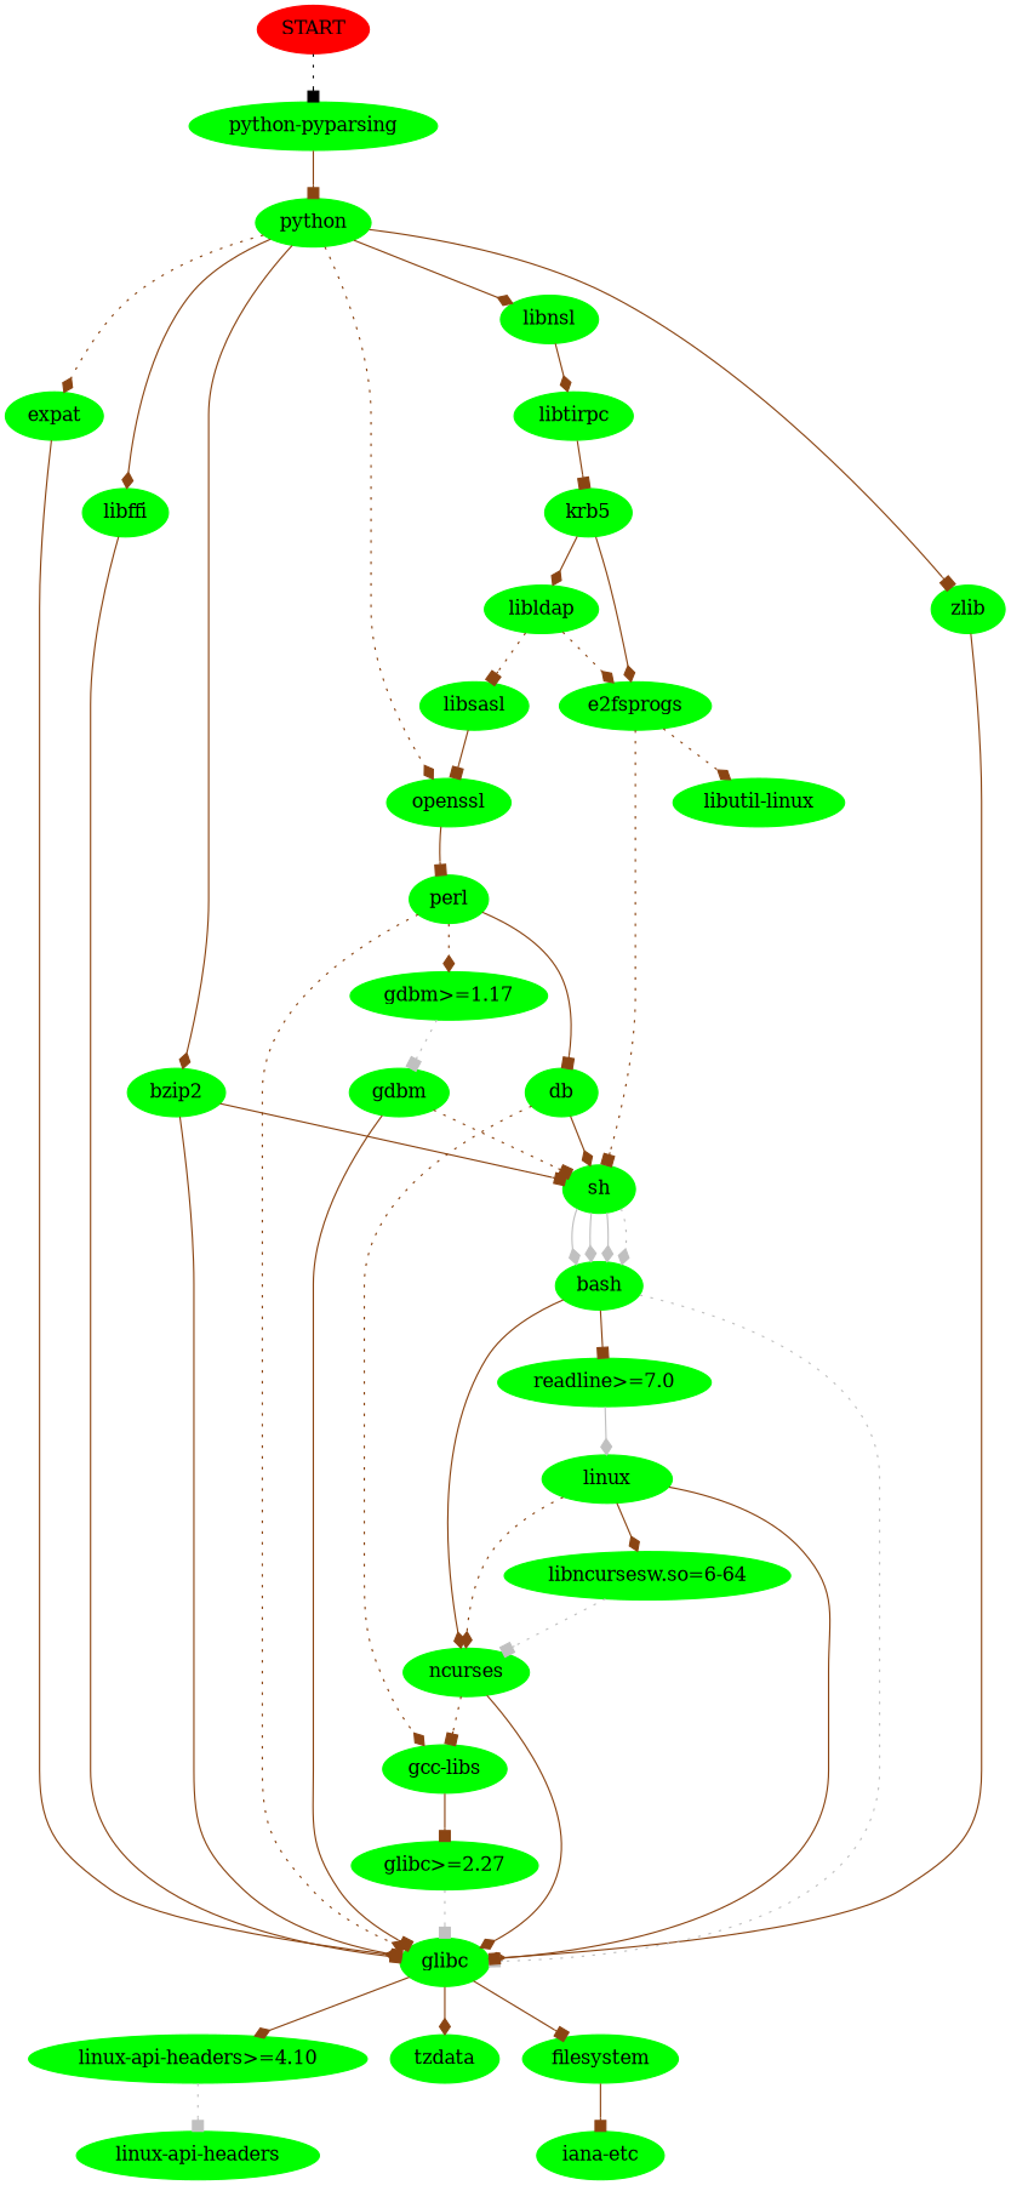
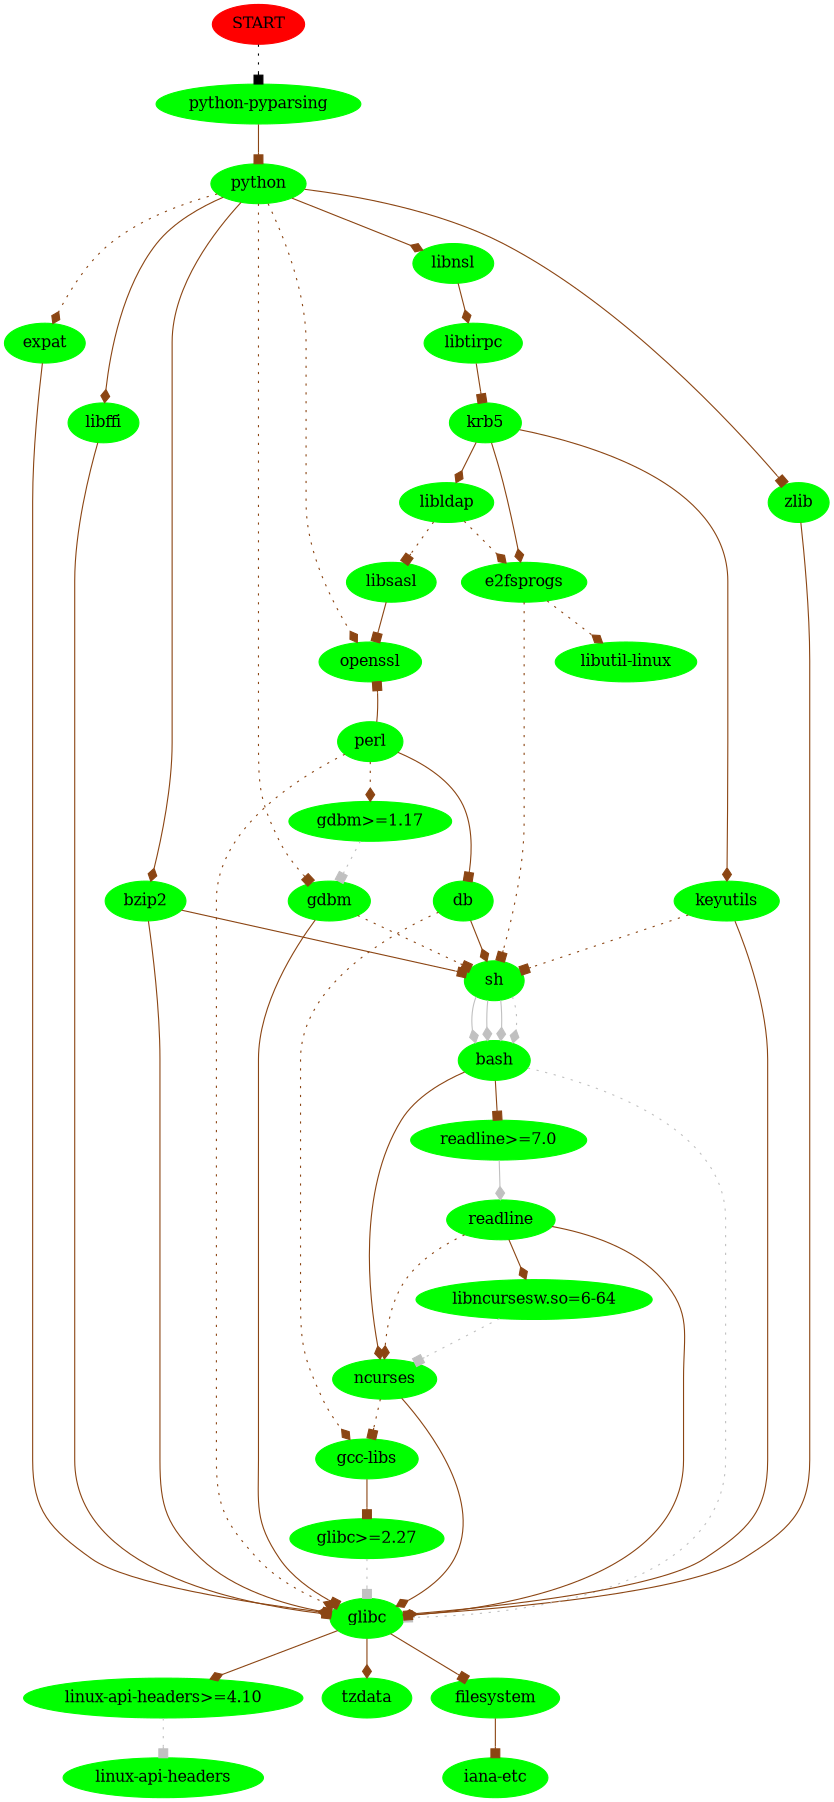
  digraph {
    node [color=green style=filled]
    edge [arrowhead=diamond style=solid color=chocolate4]
    START [color=red]
    "python-pyparsing"
    python
    expat
    bzip2
    gdbm
    openssl
    libffi
    zlib
    libnsl
    glibc
    sh
    perl
    libtirpc
    "linux-api-headers>=4.10"
    tzdata
    filesystem
    "linux-api-headers"
    "iana-etc"
    bash
    "readline>=7.0"
    ncurses
-   readline [label=linux]
+   readline
    "gcc-libs"
    "libncursesw.so=6-64"
    "glibc>=2.27"
    "gdbm>=1.17"
    db
    krb5
    e2fsprogs
    libldap
+   keyutils
    "libutil-linux"
    libsasl
    START -> "python-pyparsing" [arrowhead=box style=dotted color=""]
    "python-pyparsing" -> python [arrowhead=box]
    python -> expat [style=dotted]
    python -> bzip2
+   python -> gdbm [arrowhead=box style=dotted]
    python -> openssl [style=dotted]
    python -> libffi
    python -> zlib [arrowhead=box]
    python -> libnsl
    expat -> glibc
    bzip2 -> glibc [arrowhead=box]
    bzip2 -> sh [arrowhead=box]
    gdbm -> glibc [arrowhead=box]
    gdbm -> sh [arrowhead=box style=dotted]
-   openssl -> perl [arrowhead=box]
+   perl -> openssl [arrowhead=box]
    libffi -> glibc [arrowhead=box]
    zlib -> glibc
    libnsl -> libtirpc
    glibc -> "linux-api-headers>=4.10"
    glibc -> tzdata
    glibc -> filesystem [arrowhead=box]
    sh -> bash [color=grey]
    sh -> bash [color=grey]
    sh -> bash [color=grey]
    sh -> bash [color=grey style=dotted]
    perl -> glibc [style=dotted]
    perl -> "gdbm>=1.17" [style=dotted]
    perl -> db [arrowhead=box]
    libtirpc -> krb5 [arrowhead=box]
    "linux-api-headers>=4.10" -> "linux-api-headers" [arrowhead=box color=grey style=dotted]
    filesystem -> "iana-etc" [arrowhead=box]
    bash -> glibc [arrowhead=box color=grey style=dotted]
    bash -> "readline>=7.0" [arrowhead=box]
    bash -> ncurses
    "readline>=7.0" -> readline [color=grey]
    ncurses -> glibc
    ncurses -> "gcc-libs" [arrowhead=box style=dotted]
    readline -> glibc [arrowhead=box]
    readline -> ncurses [style=dotted]
    readline -> "libncursesw.so=6-64"
    "gcc-libs" -> "glibc>=2.27" [arrowhead=box]
    "libncursesw.so=6-64" -> ncurses [arrowhead=box color=grey style=dotted]
    "glibc>=2.27" -> glibc [arrowhead=box color=grey style=dotted]
    "gdbm>=1.17" -> gdbm [arrowhead=box color=grey style=dotted]
    db -> sh
    db -> "gcc-libs" [style=dotted]
    krb5 -> e2fsprogs
    krb5 -> libldap
+   krb5 -> keyutils
    e2fsprogs -> sh [arrowhead=box style=dotted]
    e2fsprogs -> "libutil-linux" [style=dotted]
    libldap -> e2fsprogs [style=dotted]
    libldap -> libsasl [arrowhead=box style=dotted]
+   keyutils -> glibc
+   keyutils -> sh [arrowhead=box style=dotted]
    libsasl -> openssl [arrowhead=box]
  }
